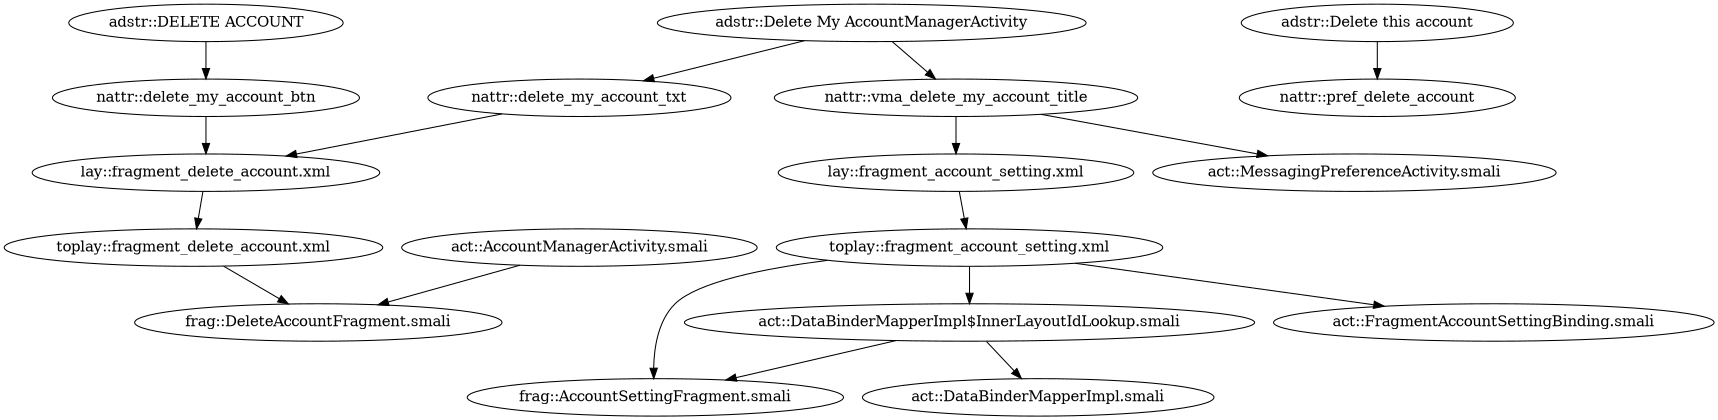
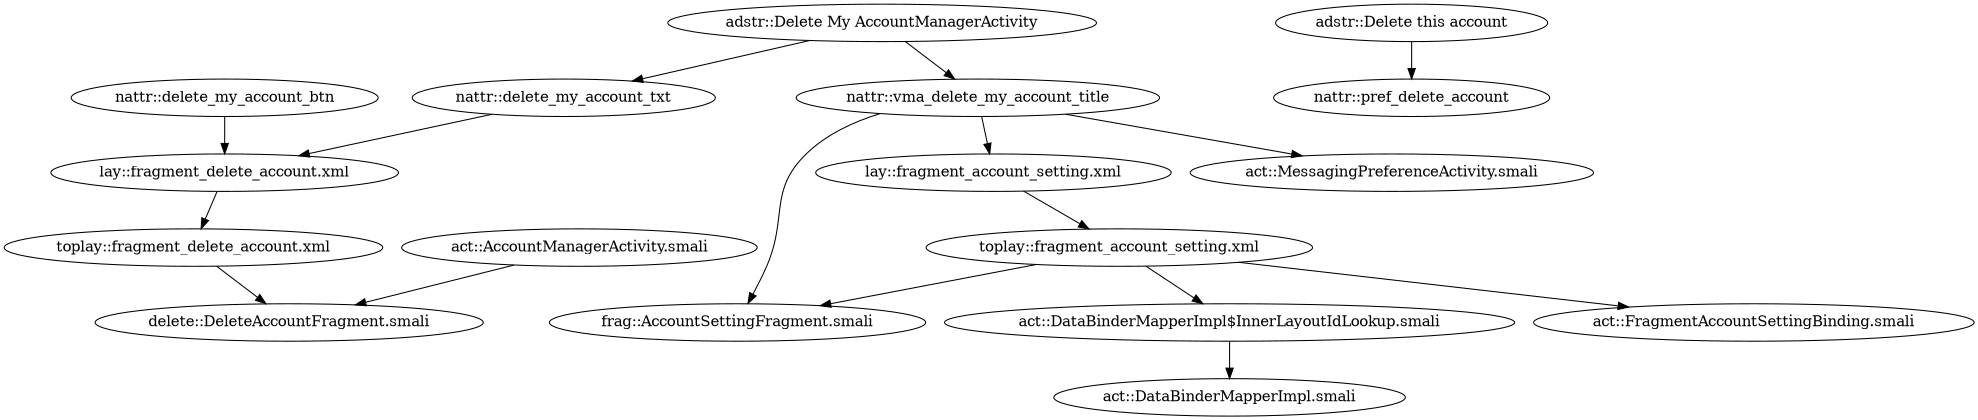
  digraph {
    fontname="DejaVu Serif"
    node [fontname="DejaVu Serif"]
    edge [fontname="DejaVu Serif"]
-   "adstr::DELETE ACCOUNT"
    "nattr::delete_my_account_btn"
    "lay::fragment_delete_account.xml"
    "toplay::fragment_delete_account.xml"
    n5 [label="adstr::Delete My AccountManagerActivity"]
    "nattr::delete_my_account_txt"
    "nattr::vma_delete_my_account_title"
    "lay::fragment_account_setting.xml"
    "frag::AccountSettingFragment.smali"
    "act::MessagingPreferenceActivity.smali"
    "toplay::fragment_account_setting.xml"
    "adstr::Delete this account"
    "nattr::pref_delete_account"
-   "frag::DeleteAccountFragment.smali"
+   "frag::DeleteAccountFragment.smali" [label="delete::DeleteAccountFragment.smali"]
    "act::DataBinderMapperImpl$InnerLayoutIdLookup.smali"
    "act::FragmentAccountSettingBinding.smali"
    "act::DataBinderMapperImpl.smali"
    "act::AccountManagerActivity.smali"
-   "adstr::DELETE ACCOUNT" -> "nattr::delete_my_account_btn"
    "nattr::delete_my_account_btn" -> "lay::fragment_delete_account.xml"
    "lay::fragment_delete_account.xml" -> "toplay::fragment_delete_account.xml"
    "toplay::fragment_delete_account.xml" -> "frag::DeleteAccountFragment.smali"
    n5 -> "nattr::delete_my_account_txt"
    n5 -> "nattr::vma_delete_my_account_title"
    "nattr::delete_my_account_txt" -> "lay::fragment_delete_account.xml"
    "nattr::vma_delete_my_account_title" -> "lay::fragment_account_setting.xml"
-   "act::DataBinderMapperImpl$InnerLayoutIdLookup.smali" -> "frag::AccountSettingFragment.smali"
+   "nattr::vma_delete_my_account_title" -> "frag::AccountSettingFragment.smali"
    "nattr::vma_delete_my_account_title" -> "act::MessagingPreferenceActivity.smali"
    "lay::fragment_account_setting.xml" -> "toplay::fragment_account_setting.xml"
    "toplay::fragment_account_setting.xml" -> "frag::AccountSettingFragment.smali"
    "toplay::fragment_account_setting.xml" -> "act::DataBinderMapperImpl$InnerLayoutIdLookup.smali"
    "toplay::fragment_account_setting.xml" -> "act::FragmentAccountSettingBinding.smali"
    "adstr::Delete this account" -> "nattr::pref_delete_account"
    "act::DataBinderMapperImpl$InnerLayoutIdLookup.smali" -> "act::DataBinderMapperImpl.smali"
    "act::AccountManagerActivity.smali" -> "frag::DeleteAccountFragment.smali"
  }
